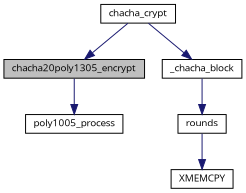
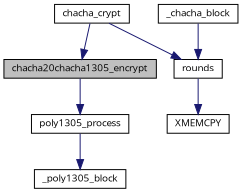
  digraph {
    fontname="Open Sans"
    rankdir=TB
    node [color=black fillcolor=white fontname="Open Sans" fontsize=10 shape=record style=filled]
    edge [color=midnightblue fontname="Open Sans" fontsize=10 labelfontname=Helvetica labelfontsize=10 style=solid]
-   n1 [fillcolor=grey75 fontcolor=black height=0.2 label=chacha20poly1305_encrypt width=0.4]
-   n2 [height=0.2 label=poly1005_process width=0.4]
+   n1 [fillcolor=grey75 fontcolor=black height=0.2 label=chacha20chacha1305_encrypt width=0.4]
+   n2 [height=0.2 label=poly1305_process width=0.4]
    n3 [height=0.2 label=chacha_crypt width=0.4]
    n4 [height=0.2 label=_chacha_block width=0.4]
+   n5 [height=0.2 label=_poly1305_block width=0.4]
    n6 [height=0.2 label=rounds width=0.4]
    n7 [height=0.2 label=XMEMCPY width=0.4]
    n1 -> n2
+   n2 -> n5
    n3 -> n1
-   n3 -> n4
+   n3 -> n6
    n4 -> n6
    n6 -> n7
  }
